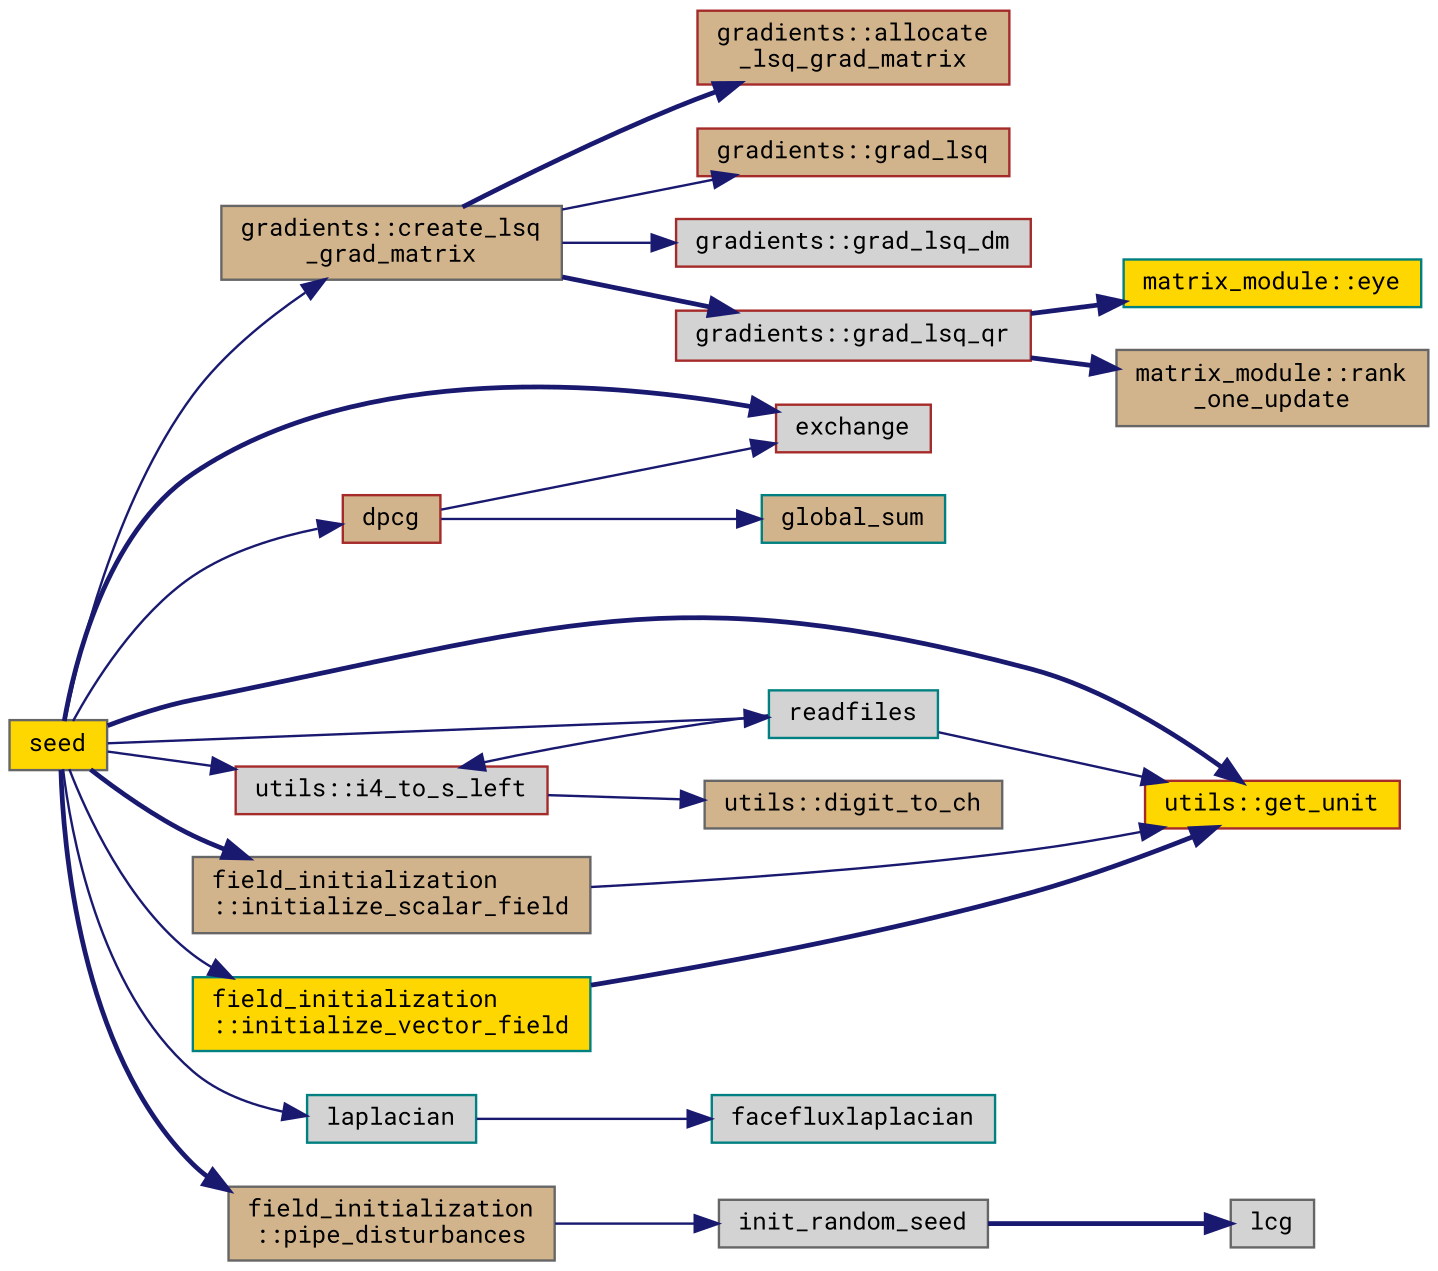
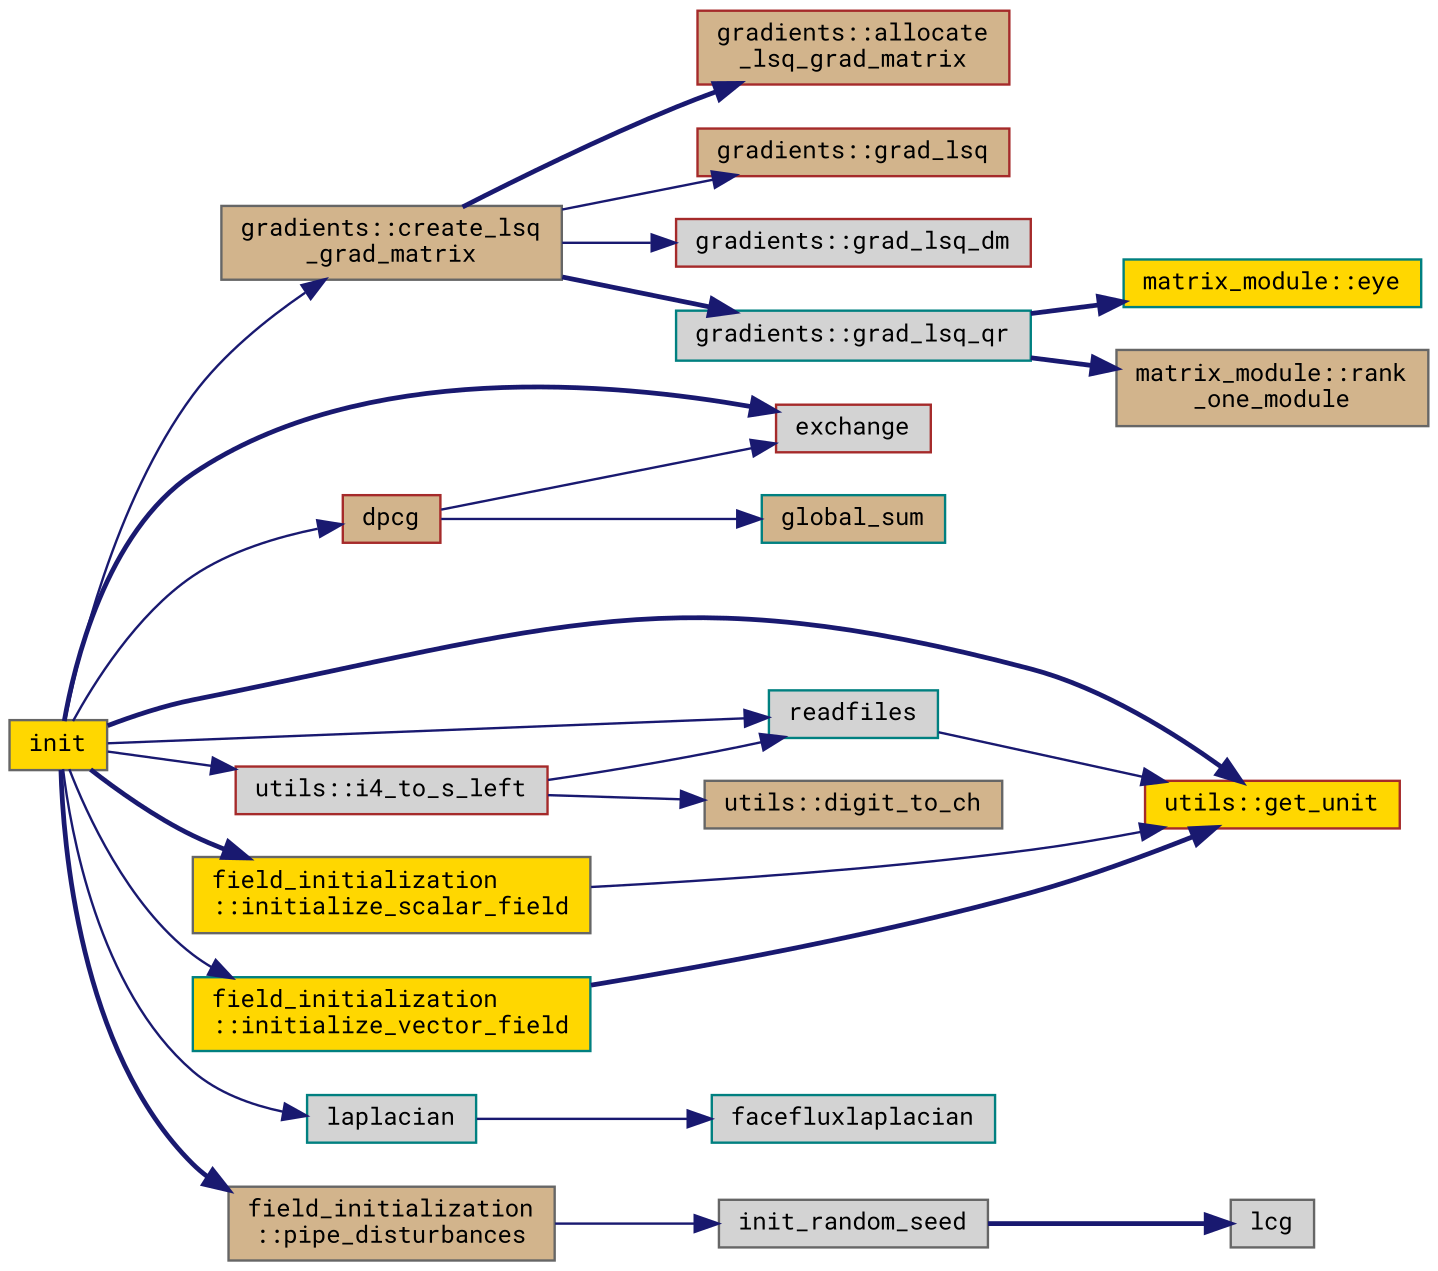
  digraph {
    fontname="Roboto Mono"
    rankdir=LR
    node [color=gray40 fillcolor=tan fontname="Roboto Mono" fontsize=10 shape=record style=filled]
    edge [color=midnightblue fontname="Roboto Mono" fontsize=10 labelfontname=Helvetica labelfontsize=10 style=solid]
-   n1 [fillcolor=gold fontcolor=black height=0.2 label=seed width=0.4]
+   n1 [fillcolor=gold fontcolor=black height=0.2 label=init width=0.4]
    n2 [height=0.2 label="gradients::create_lsq\l_grad_matrix" width=0.4]
    n3 [color=brown height=0.2 label=dpcg width=0.4]
    n4 [color=brown fillcolor=lightgrey height=0.2 label=exchange width=0.4]
    n5 [color=brown fillcolor=gold height=0.2 label="utils::get_unit" width=0.4]
    n6 [color=brown fillcolor=lightgrey height=0.2 label="utils::i4_to_s_left" width=0.4]
-   n7 [height=0.2 label="field_initialization\l::initialize_scalar_field" width=0.4]
+   n7 [fillcolor=gold height=0.2 label="field_initialization\l::initialize_scalar_field" width=0.4]
    n8 [color=teal fillcolor=gold height=0.2 label="field_initialization\l::initialize_vector_field" width=0.4]
    n9 [color=teal fillcolor=lightgrey height=0.2 label=laplacian width=0.4]
    n10 [height=0.2 label="field_initialization\l::pipe_disturbances" width=0.4]
    n11 [color=teal fillcolor=lightgrey height=0.2 label=readfiles width=0.4]
    n12 [color=brown height=0.2 label="gradients::allocate\l_lsq_grad_matrix" width=0.4]
    n13 [color=brown height=0.2 label="gradients::grad_lsq" width=0.4]
    n14 [color=brown fillcolor=lightgrey height=0.2 label="gradients::grad_lsq_dm" width=0.4]
-   n15 [color=brown fillcolor=lightgrey height=0.2 label="gradients::grad_lsq_qr" width=0.4]
+   n15 [color=teal fillcolor=lightgrey height=0.2 label="gradients::grad_lsq_qr" width=0.4]
    n16 [color=teal height=0.2 label=global_sum width=0.4]
    n17 [height=0.2 label="utils::digit_to_ch" width=0.4]
    n18 [color=teal fillcolor=lightgrey height=0.2 label=facefluxlaplacian width=0.4]
    n19 [fillcolor=lightgrey height=0.2 label=init_random_seed width=0.4]
    n20 [color=teal fillcolor=gold height=0.2 label="matrix_module::eye" width=0.4]
-   n21 [height=0.2 label="matrix_module::rank\l_one_update" width=0.4]
+   n21 [height=0.2 label="matrix_module::rank\l_one_module" width=0.4]
    n22 [fillcolor=lightgrey height=0.2 label=lcg width=0.4]
    n1 -> n2
    n1 -> n3
    n1 -> n4 [style=bold]
    n1 -> n5 [style=bold]
    n1 -> n6
    n1 -> n7 [style=bold]
    n1 -> n8
    n1 -> n9
    n1 -> n10 [style=bold]
    n1 -> n11
    n2 -> n12 [style=bold]
    n2 -> n13
    n2 -> n14
    n2 -> n15 [style=bold]
    n3 -> n4
    n3 -> n16
    n6 -> n17
    n7 -> n5
    n8 -> n5 [style=bold]
    n9 -> n18
    n10 -> n19
    n11 -> n5
-   n11 -> n6
+   n6 -> n11
    n15 -> n20 [style=bold]
    n15 -> n21 [style=bold]
    n19 -> n22 [style=bold]
  }
